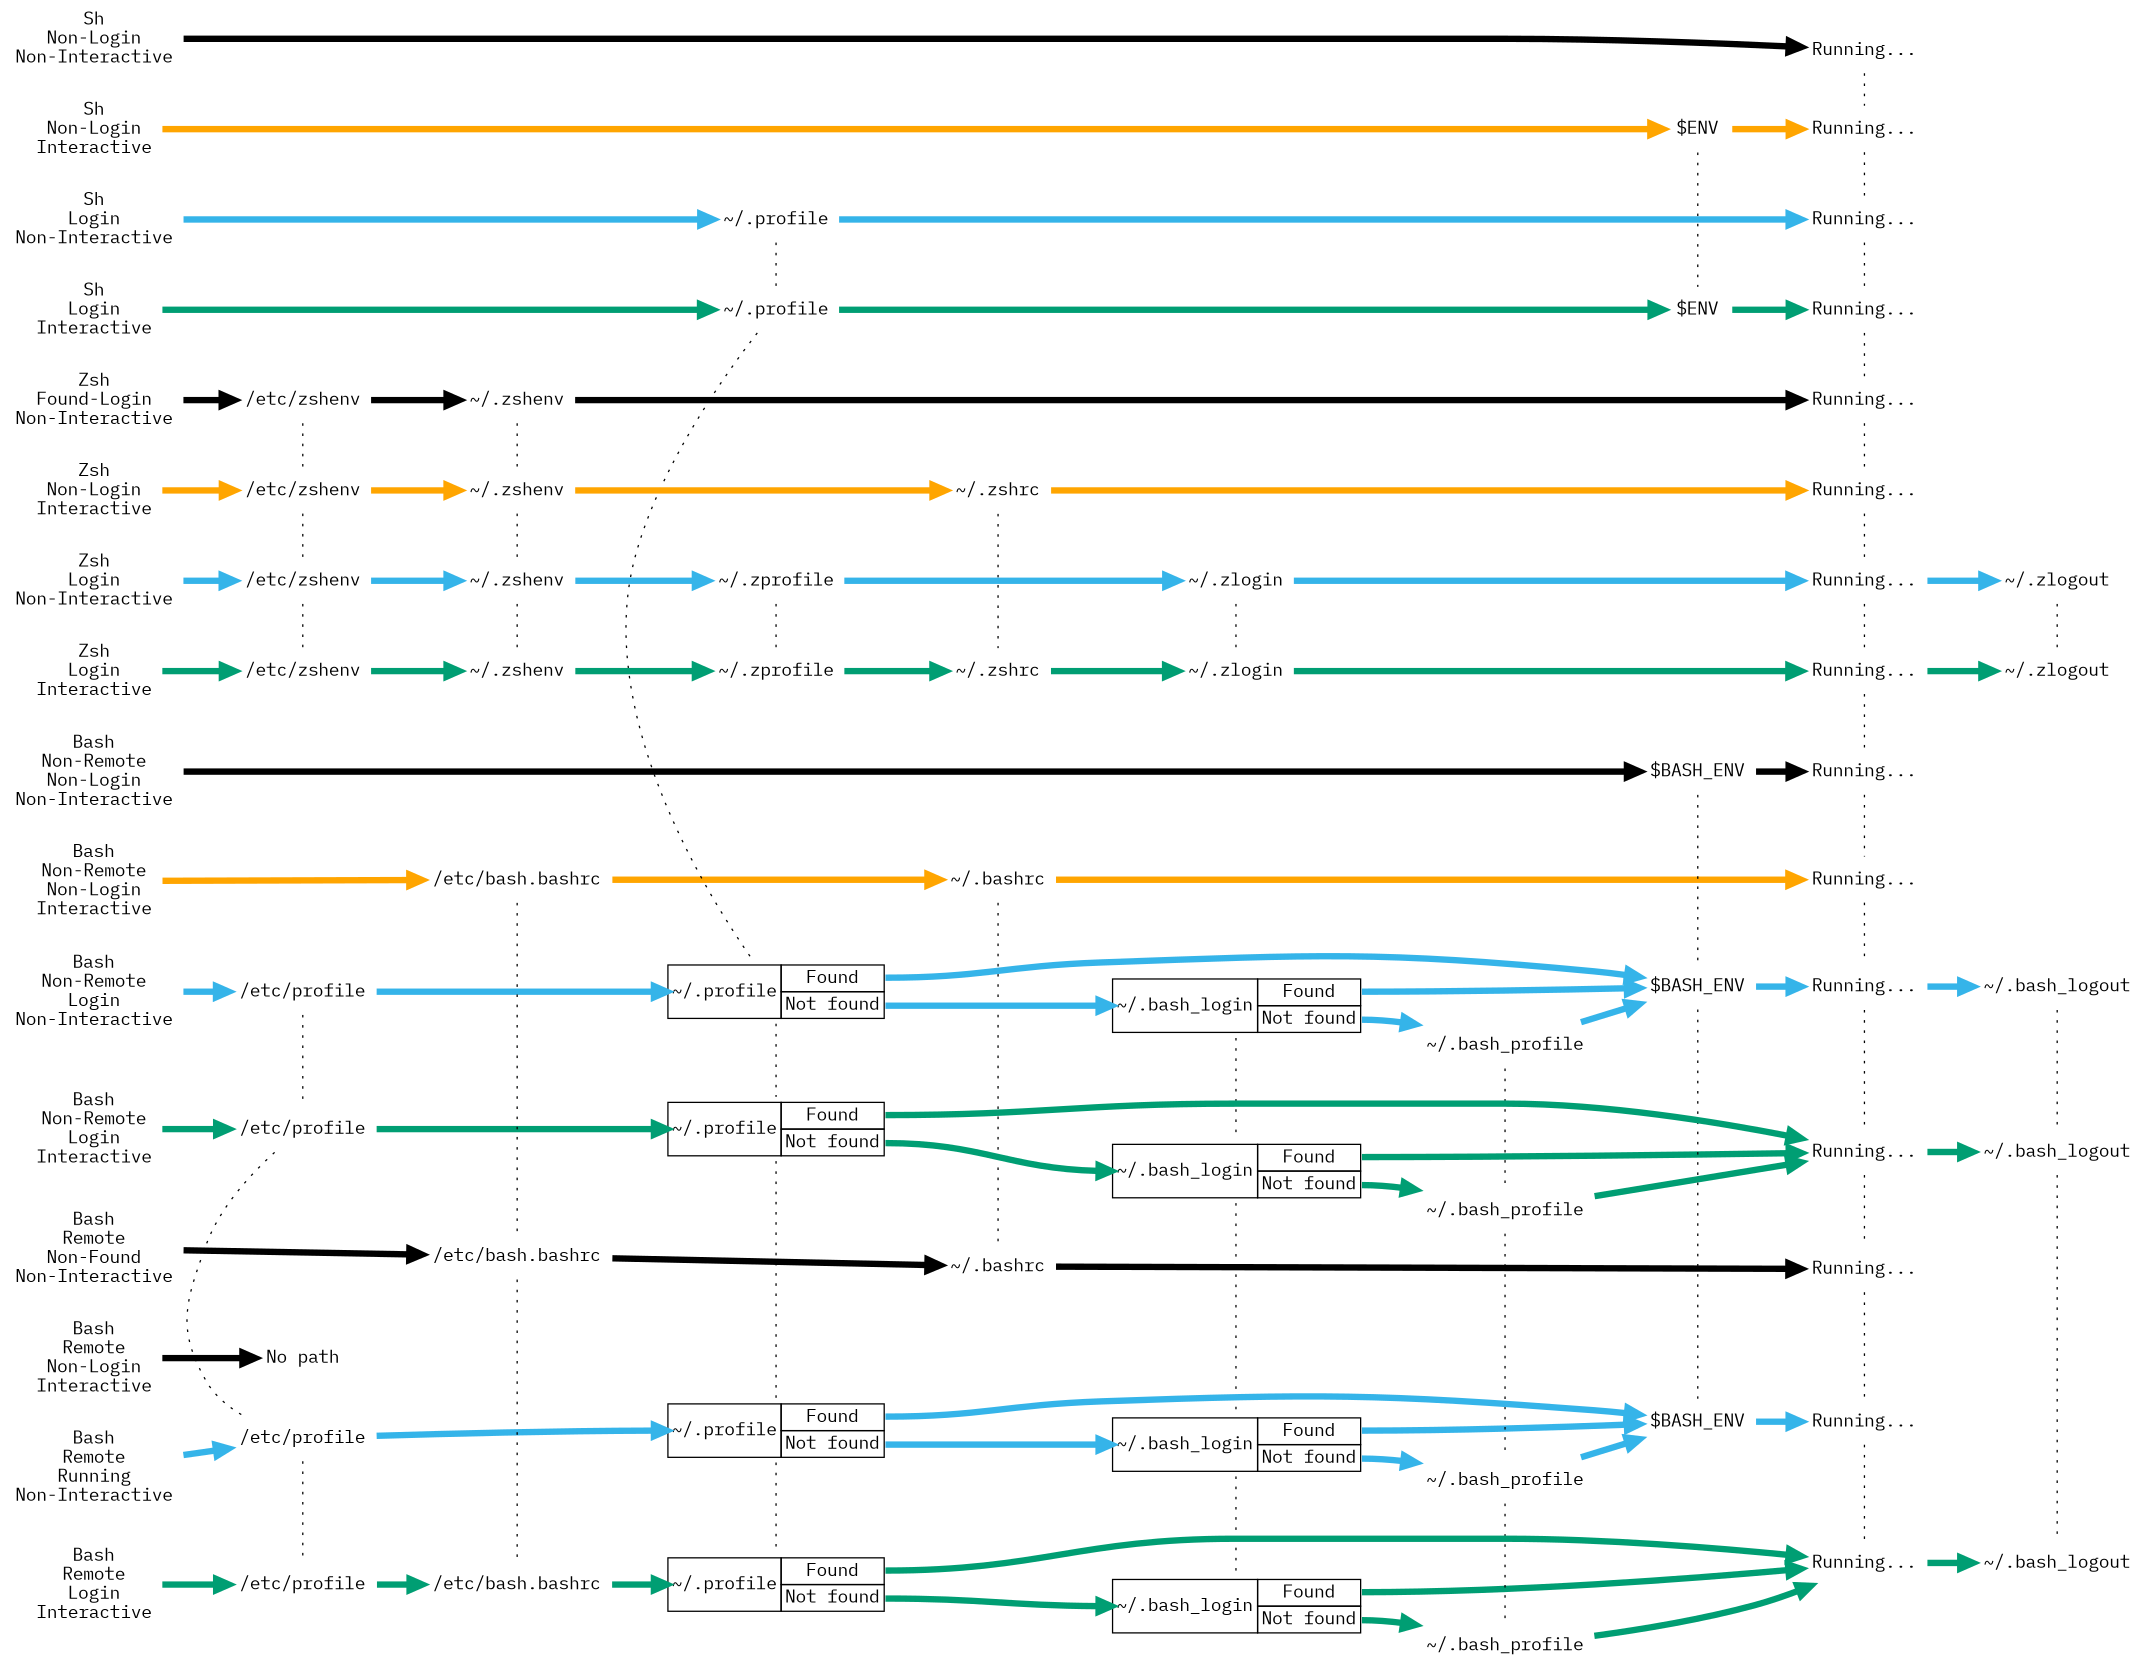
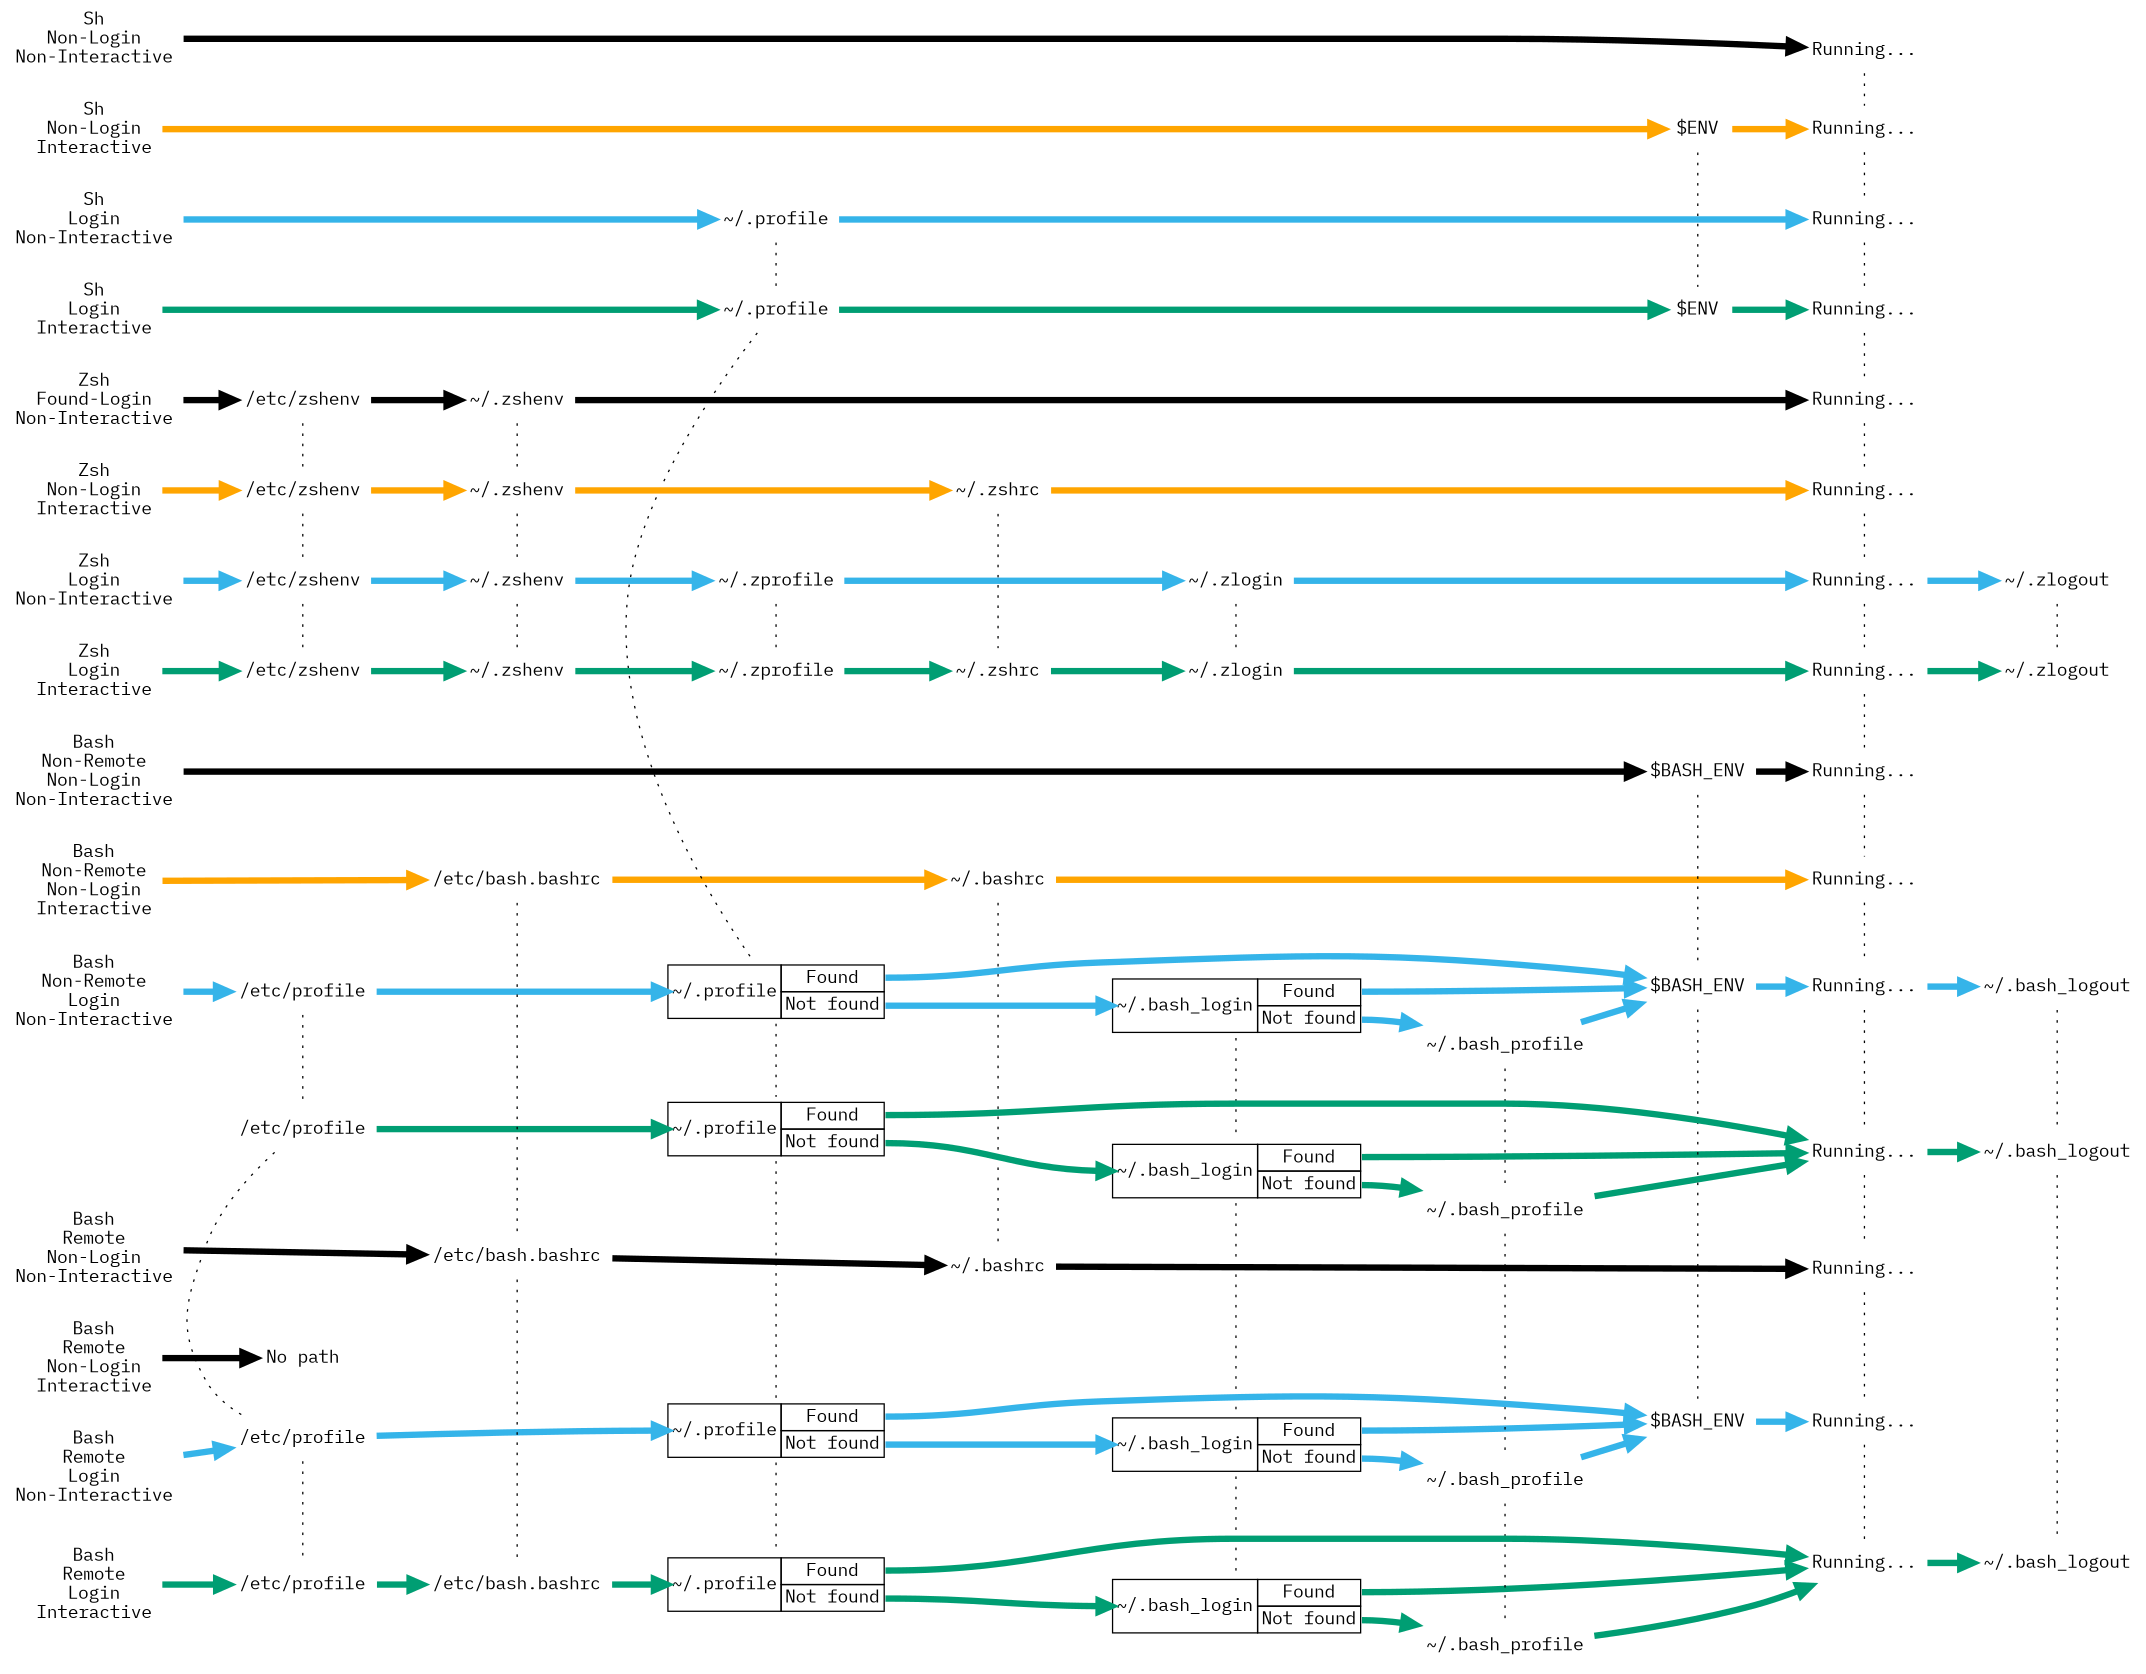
  digraph {
    fontname="IBM Plex Mono"
    rankdir=LR
    node [fontname="IBM Plex Mono" shape=none]
    edge [constraint=true dir=forward fontname="IBM Plex Mono" penwidth=5 style=solid]
    n1 [label="Sh\nNon-Login\nNon-Interactive"]
    n2 [label="Sh\nNon-Login\nInteractive"]
    n3 [label="Sh\nLogin\nNon-Interactive"]
    n4 [label="Sh\nLogin\nInteractive"]
    n5 [label="Zsh\nFound-Login\nNon-Interactive"]
    n6 [label="Zsh\nNon-Login\nInteractive"]
    n7 [label="Zsh\nLogin\nNon-Interactive"]
    n8 [label="Zsh\nLogin\nInteractive"]
    n9 [label="Bash\nNon-Remote\nNon-Login\nNon-Interactive"]
    n10 [label="Bash\nNon-Remote\nNon-Login\nInteractive"]
    n11 [label="Bash\nNon-Remote\nLogin\nNon-Interactive"]
-   n12 [label="Bash\nNon-Remote\nLogin\nInteractive"]
-   n13 [label="Bash\nRemote\nNon-Found\nNon-Interactive"]
+   n13 [label="Bash\nRemote\nNon-Login\nNon-Interactive"]
    n14 [label="Bash\nRemote\nNon-Login\nInteractive"]
-   n15 [label="Bash\nRemote\nRunning\nNon-Interactive"]
+   n15 [label="Bash\nRemote\nLogin\nNon-Interactive"]
    n16 [label="Bash\nRemote\nLogin\nInteractive"]
    n17 [label="/etc/profile"]
    n18 [label="/etc/profile"]
    n19 [label="/etc/profile"]
    n20 [label="/etc/profile"]
    n21 [label="~/.zlogin"]
    n22 [label="~/.zlogin"]
    n23 [label=< <table border='0' cellborder='1' cellspacing='0'><tr><td rowspan='2' port='in'>~/.bash_login</td><td port='found'>Found</td></tr><tr><td port='not_found'>Not found</td></tr></table> >]
    n24 [label=< <table border='0' cellborder='1' cellspacing='0'><tr><td rowspan='2' port='in'>~/.bash_login</td><td port='found'>Found</td></tr><tr><td port='not_found'>Not found</td></tr></table> >]
    n25 [label=< <table border='0' cellborder='1' cellspacing='0'><tr><td rowspan='2' port='in'>~/.bash_login</td><td port='found'>Found</td></tr><tr><td port='not_found'>Not found</td></tr></table> >]
    n26 [label=< <table border='0' cellborder='1' cellspacing='0'><tr><td rowspan='2' port='in'>~/.bash_login</td><td port='found'>Found</td></tr><tr><td port='not_found'>Not found</td></tr></table> >]
    n27 [label="~/.bash_profile"]
    n28 [label="~/.bash_profile"]
    n29 [label="~/.bash_profile"]
    n30 [label="~/.bash_profile"]
    n31 [label="/etc/bash.bashrc"]
    n32 [label="/etc/bash.bashrc"]
    n33 [label="/etc/bash.bashrc"]
    n34 [label="~/.zshrc"]
    n35 [label="~/.zshrc"]
    n36 [label="~/.bashrc"]
    n37 [label="~/.bashrc"]
    n38 [label="Running..."]
    n39 [label="Running..."]
    n40 [label="Running..."]
    n41 [label="Running..."]
    n42 [label="Running..."]
    n43 [label="Running..."]
    n44 [label="Running..."]
    n45 [label="Running..."]
    n46 [label="Running..."]
    n47 [label="Running..."]
    n48 [label="Running..."]
    n49 [label="Running..."]
    n50 [label="Running..."]
    n51 [label="Running..."]
    n52 [label="Running..."]
    n53 [label="$BASH_ENV"]
    n54 [label="$BASH_ENV"]
    n55 [label="$BASH_ENV"]
    n56 [label="$ENV"]
    n57 [label="$ENV"]
    n58 [label="~/.zlogout"]
    n59 [label="~/.zlogout"]
    n60 [label="~/.bash_logout"]
    n61 [label="~/.bash_logout"]
    n62 [label="~/.bash_logout"]
    n63 [label="~/.profile"]
    n64 [label="~/.profile"]
    n65 [label=< <table border='0' cellborder='1' cellspacing='0'><tr><td rowspan='2' port='in'>~/.profile</td><td port='found'>Found</td></tr><tr><td port='not_found'>Not found</td></tr></table> >]
    n66 [label="~/.zprofile"]
    n67 [label="~/.zprofile"]
    n68 [label=< <table border='0' cellborder='1' cellspacing='0'><tr><td rowspan='2' port='in'>~/.profile</td><td port='found'>Found</td></tr><tr><td port='not_found'>Not found</td></tr></table> >]
    n69 [label=< <table border='0' cellborder='1' cellspacing='0'><tr><td rowspan='2' port='in'>~/.profile</td><td port='found'>Found</td></tr><tr><td port='not_found'>Not found</td></tr></table> >]
    n70 [label=< <table border='0' cellborder='1' cellspacing='0'><tr><td rowspan='2' port='in'>~/.profile</td><td port='found'>Found</td></tr><tr><td port='not_found'>Not found</td></tr></table> >]
    n71 [label="~/.zshenv"]
    n72 [label="~/.zshenv"]
    n73 [label="~/.zshenv"]
    n74 [label="~/.zshenv"]
    n75 [label="/etc/zshenv"]
    n76 [label="/etc/zshenv"]
    n77 [label="/etc/zshenv"]
    n78 [label="/etc/zshenv"]
    n79 [label="No path"]
    subgraph sub_1 {
      rank=same
      n1
      n2
      n3
      n4
      n5
      n6
      n7
      n8
      n9
      n10
      n11
-     n12
      n13
      n14
      n15
      n16
    }
    subgraph sub_2 {
      rank=same
      n17
      n18
      n19
      n20
    }
    subgraph sub_3 {
      rank=same
      n21
      n22
      n23
      n24
      n25
      n26
    }
    subgraph sub_4 {
      rank=same
      n27
      n28
      n29
      n30
    }
    subgraph sub_5 {
      rank=same
      n31
      n32
      n33
    }
    subgraph sub_6 {
      rank=same
      n34
      n35
      n36
      n37
    }
    subgraph sub_7 {
      rank=same
      n38
      n39
      n40
      n41
      n42
      n43
      n44
      n45
      n46
      n47
      n48
      n49
      n50
      n51
      n52
    }
    subgraph sub_8 {
      rank=same
      n53
      n54
      n55
      n56
      n57
    }
    subgraph sub_9 {
      rank=same
      n58
      n59
      n60
      n61
      n62
    }
    subgraph sub_10 {
      rank=same
      n63
      n64
      n65
      n66
      n67
      n68
      n69
      n70
    }
    subgraph sub_11 {
      rank=same
      n71
      n72
      n73
      n74
    }
    subgraph sub_12 {
      rank=same
      n75
      n76
      n77
      n78
    }
    n1 -> n38 [color=black]
    n2 -> n56 [color=orange]
    n3 -> n63 [color="#35b4e9"]
    n4 -> n64 [color="#009e73"]
    n5 -> n75 [color=black]
    n6 -> n76 [color=orange]
    n7 -> n77 [color="#35b4e9"]
    n8 -> n78 [color="#009e73"]
    n9 -> n53 [color=black]
    n10 -> n31 [color=orange]
    n11 -> n17 [color="#35b4e9"]
-   n12 -> n18 [color="#009e73"]
    n13 -> n14 [dir=none style=invis penwidth=""]
    n13 -> n32 [color=black]
    n14 -> n15 [dir=none style=invis penwidth=""]
    n14 -> n79 [color=black]
    n15 -> n19 [color="#35b4e9"]
    n16 -> n20 [color="#009e73"]
    n17 -> n18 [constraint=false dir=none style=dotted penwidth=""]
    n17 -> n65 [color="#35b4e9" headport=in]
    n18 -> n19 [constraint=false dir=none style=dotted penwidth=""]
    n18 -> n68 [color="#009e73" headport=in]
    n19 -> n20 [constraint=false dir=none style=dotted penwidth=""]
    n19 -> n69 [color="#35b4e9" headport=in]
    n20 -> n33 [color="#009e73"]
    n21 -> n22 [constraint=false dir=none style=dotted penwidth=""]
    n21 -> n44 [color="#35b4e9"]
    n22 -> n45 [color="#009e73"]
    n23 -> n24 [constraint=false dir=none style=dotted penwidth=""]
    n23 -> n27 [color="#35b4e9" tailport=not_found]
    n23 -> n54 [color="#35b4e9" tailport=found]
    n24 -> n25 [constraint=false dir=none style=dotted penwidth=""]
    n24 -> n28 [color="#009e73" tailport=not_found]
    n24 -> n49 [color="#009e73" tailport=found]
    n25 -> n26 [constraint=false dir=none style=dotted penwidth=""]
    n25 -> n29 [color="#35b4e9" tailport=not_found]
    n25 -> n55 [color="#35b4e9" tailport=found]
    n26 -> n30 [color="#009e73" tailport=not_found]
    n26 -> n52 [color="#009e73" tailport=found]
    n27 -> n28 [constraint=false dir=none style=dotted penwidth=""]
    n27 -> n54 [color="#35b4e9"]
    n28 -> n29 [constraint=false dir=none style=dotted penwidth=""]
    n28 -> n49 [color="#009e73"]
    n29 -> n30 [constraint=false dir=none style=dotted penwidth=""]
    n29 -> n55 [color="#35b4e9"]
    n30 -> n52 [color="#009e73"]
    n31 -> n32 [constraint=false dir=none style=dotted penwidth=""]
    n31 -> n36 [color=orange]
    n32 -> n33 [constraint=false dir=none style=dotted penwidth=""]
    n32 -> n37 [color=black]
    n33 -> n70 [color="#009e73" headport=in]
    n34 -> n35 [constraint=false dir=none style=dotted penwidth=""]
    n34 -> n43 [color=orange]
    n35 -> n22 [color="#009e73"]
    n36 -> n37 [constraint=false dir=none style=dotted penwidth=""]
    n36 -> n47 [color=orange]
    n37 -> n50 [color=black]
    n38 -> n39 [dir=none style=dotted penwidth=""]
    n39 -> n40 [dir=none style=dotted penwidth=""]
    n40 -> n41 [dir=none style=dotted penwidth=""]
    n41 -> n42 [dir=none style=dotted penwidth=""]
    n42 -> n43 [dir=none style=dotted penwidth=""]
    n43 -> n44 [dir=none style=dotted penwidth=""]
    n44 -> n45 [dir=none style=dotted penwidth=""]
    n44 -> n58 [color="#35b4e9"]
    n45 -> n46 [dir=none style=dotted penwidth=""]
    n45 -> n59 [color="#009e73"]
    n46 -> n47 [dir=none style=dotted penwidth=""]
    n47 -> n48 [dir=none style=dotted penwidth=""]
    n48 -> n49 [dir=none style=dotted penwidth=""]
    n48 -> n60 [color="#35b4e9"]
    n49 -> n50 [dir=none style=dotted penwidth=""]
    n49 -> n61 [color="#009e73"]
    n50 -> n51 [dir=none style=dotted penwidth=""]
    n51 -> n52 [dir=none style=dotted penwidth=""]
    n52 -> n62 [color="#009e73"]
    n53 -> n46 [color=black]
    n53 -> n54 [constraint=false dir=none style=dotted penwidth=""]
    n54 -> n48 [color="#35b4e9"]
    n54 -> n55 [constraint=false dir=none style=dotted penwidth=""]
    n55 -> n51 [color="#35b4e9"]
    n56 -> n39 [color=orange]
    n56 -> n57 [constraint=false dir=none style=dotted penwidth=""]
    n57 -> n41 [color="#009e73"]
    n58 -> n59 [constraint=false dir=none style=dotted penwidth=""]
    n60 -> n61 [constraint=false dir=none style=dotted penwidth=""]
    n61 -> n62 [constraint=false dir=none style=dotted penwidth=""]
    n63 -> n40 [color="#35b4e9"]
    n63 -> n64 [constraint=false dir=none style=dotted penwidth=""]
    n64 -> n57 [color="#009e73"]
    n64 -> n65 [constraint=false dir=none style=dotted penwidth=""]
    n65 -> n23 [color="#35b4e9" headport=in tailport=not_found]
    n65 -> n54 [color="#35b4e9" tailport=found]
    n65 -> n68 [constraint=false dir=none style=dotted penwidth=""]
    n66 -> n21 [color="#35b4e9"]
    n66 -> n67 [constraint=false dir=none style=dotted penwidth=""]
    n67 -> n35 [color="#009e73"]
    n68 -> n24 [color="#009e73" headport=in tailport=not_found]
    n68 -> n49 [color="#009e73" tailport=found]
    n68 -> n69 [constraint=false dir=none style=dotted penwidth=""]
    n69 -> n25 [color="#35b4e9" headport=in tailport=not_found]
    n69 -> n55 [color="#35b4e9" tailport=found]
    n69 -> n70 [constraint=false dir=none style=dotted penwidth=""]
    n70 -> n26 [color="#009e73" headport=in tailport=not_found]
    n70 -> n52 [color="#009e73" tailport=found]
    n71 -> n42 [color=black]
    n71 -> n72 [constraint=false dir=none style=dotted penwidth=""]
    n72 -> n34 [color=orange]
    n72 -> n73 [constraint=false dir=none style=dotted penwidth=""]
    n73 -> n66 [color="#35b4e9"]
    n73 -> n74 [constraint=false dir=none style=dotted penwidth=""]
    n74 -> n67 [color="#009e73"]
    n75 -> n71 [color=black]
    n75 -> n76 [constraint=false dir=none style=dotted penwidth=""]
    n76 -> n72 [color=orange]
    n76 -> n77 [constraint=false dir=none style=dotted penwidth=""]
    n77 -> n73 [color="#35b4e9"]
    n77 -> n78 [constraint=false dir=none style=dotted penwidth=""]
    n78 -> n74 [color="#009e73"]
  }
